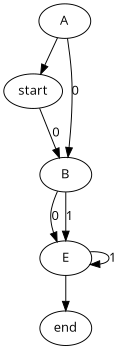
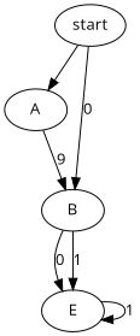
  digraph {
    fontname="Open Sans"
    node [fontname="Open Sans"]
    edge [fontname="Open Sans"]
    start
    A
    B
    E
-   end
-   A -> start
+   start -> A
    start -> B [label=0]
-   A -> B [label=0]
+   A -> B [label=9]
    B -> E [label=0]
    B -> E [label=1]
    E -> E [label=1]
-   E -> end
  }
